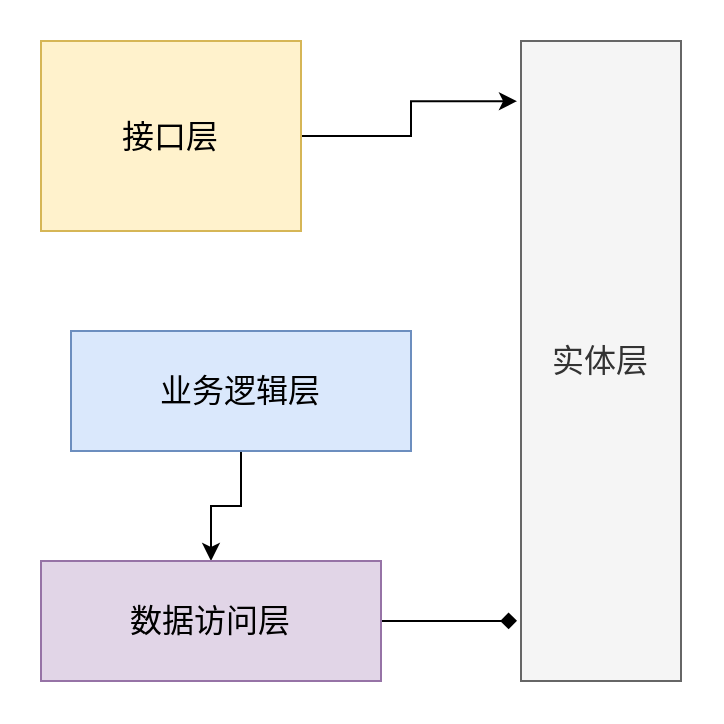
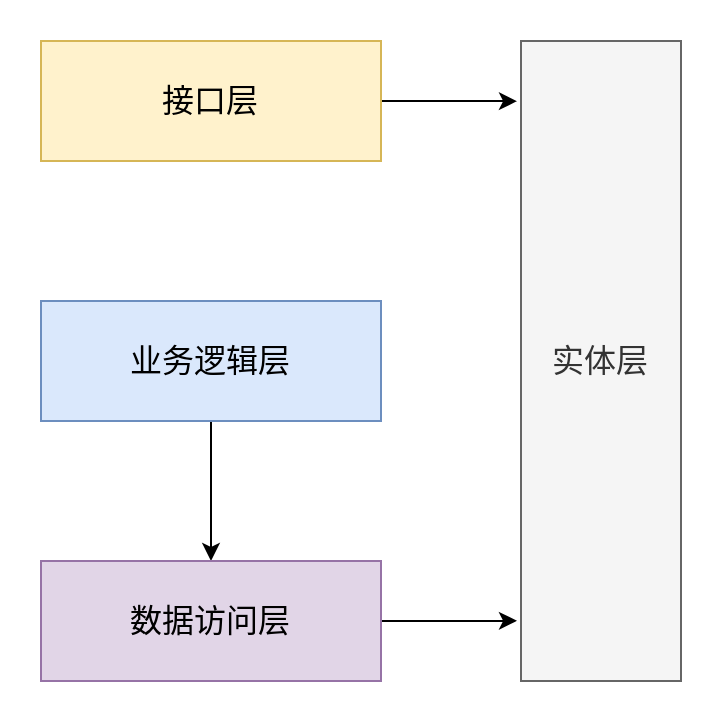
  <mxCell id="0" />
  <mxCell id="1" parent="0" />
  <mxCell id="2" style="edgeStyle=orthogonalEdgeStyle;rounded=0;orthogonalLoop=1;jettySize=auto;html=1;exitX=1;exitY=0.5;exitDx=0;exitDy=0;entryX=-0.025;entryY=0.094;entryDx=0;entryDy=0;entryPerimeter=0;fontSize=16;" edge="1" parent="1" source="3" target="8"><mxGeometry relative="1" as="geometry" /></mxCell>
- <mxCell id="3" value="接口层" style="rounded=0;whiteSpace=wrap;html=1;fontSize=16;fillColor=#fff2cc;strokeColor=#d6b656;" vertex="1" parent="1"><mxGeometry x="20" y="20" width="130" height="95" as="geometry" /></mxCell>
+ <mxCell id="3" value="接口层" style="rounded=0;whiteSpace=wrap;html=1;fontSize=16;fillColor=#fff2cc;strokeColor=#d6b656;" vertex="1" parent="1"><mxGeometry x="20" y="20" width="170" height="60" as="geometry" /></mxCell>
  <mxCell id="4" style="edgeStyle=orthogonalEdgeStyle;rounded=0;orthogonalLoop=1;jettySize=auto;html=1;exitX=0.5;exitY=1;exitDx=0;exitDy=0;entryX=0.5;entryY=0;entryDx=0;entryDy=0;fontSize=16;" edge="1" parent="1" source="5" target="7"><mxGeometry relative="1" as="geometry" /></mxCell>
- <mxCell id="5" value="业务逻辑层" style="rounded=0;whiteSpace=wrap;html=1;fontSize=16;fillColor=#dae8fc;strokeColor=#6c8ebf;" vertex="1" parent="1"><mxGeometry x="35" y="165" width="170" height="60" as="geometry" /></mxCell>
- <mxCell id="6" style="edgeStyle=orthogonalEdgeStyle;rounded=0;orthogonalLoop=1;jettySize=auto;html=1;exitX=1;exitY=0.5;exitDx=0;exitDy=0;entryX=-0.025;entryY=0.906;entryDx=0;entryDy=0;entryPerimeter=0;fontSize=16;endArrow=diamond;" edge="1" parent="1" source="7" target="8"><mxGeometry relative="1" as="geometry" /></mxCell>
+ <mxCell id="5" value="业务逻辑层" style="rounded=0;whiteSpace=wrap;html=1;fontSize=16;fillColor=#dae8fc;strokeColor=#6c8ebf;" vertex="1" parent="1"><mxGeometry x="20" y="150" width="170" height="60" as="geometry" /></mxCell>
+ <mxCell id="6" style="edgeStyle=orthogonalEdgeStyle;rounded=0;orthogonalLoop=1;jettySize=auto;html=1;exitX=1;exitY=0.5;exitDx=0;exitDy=0;entryX=-0.025;entryY=0.906;entryDx=0;entryDy=0;entryPerimeter=0;fontSize=16;" edge="1" parent="1" source="7" target="8"><mxGeometry relative="1" as="geometry" /></mxCell>
  <mxCell id="7" value="数据访问层" style="rounded=0;whiteSpace=wrap;html=1;fontSize=16;fillColor=#e1d5e7;strokeColor=#9673a6;" vertex="1" parent="1"><mxGeometry x="20" y="280" width="170" height="60" as="geometry" /></mxCell>
  <mxCell id="8" value="实体层" style="rounded=0;whiteSpace=wrap;html=1;fontSize=16;fillColor=#f5f5f5;strokeColor=#666666;fontColor=#333333;" vertex="1" parent="1"><mxGeometry x="260" y="20" width="80" height="320" as="geometry" /></mxCell>
